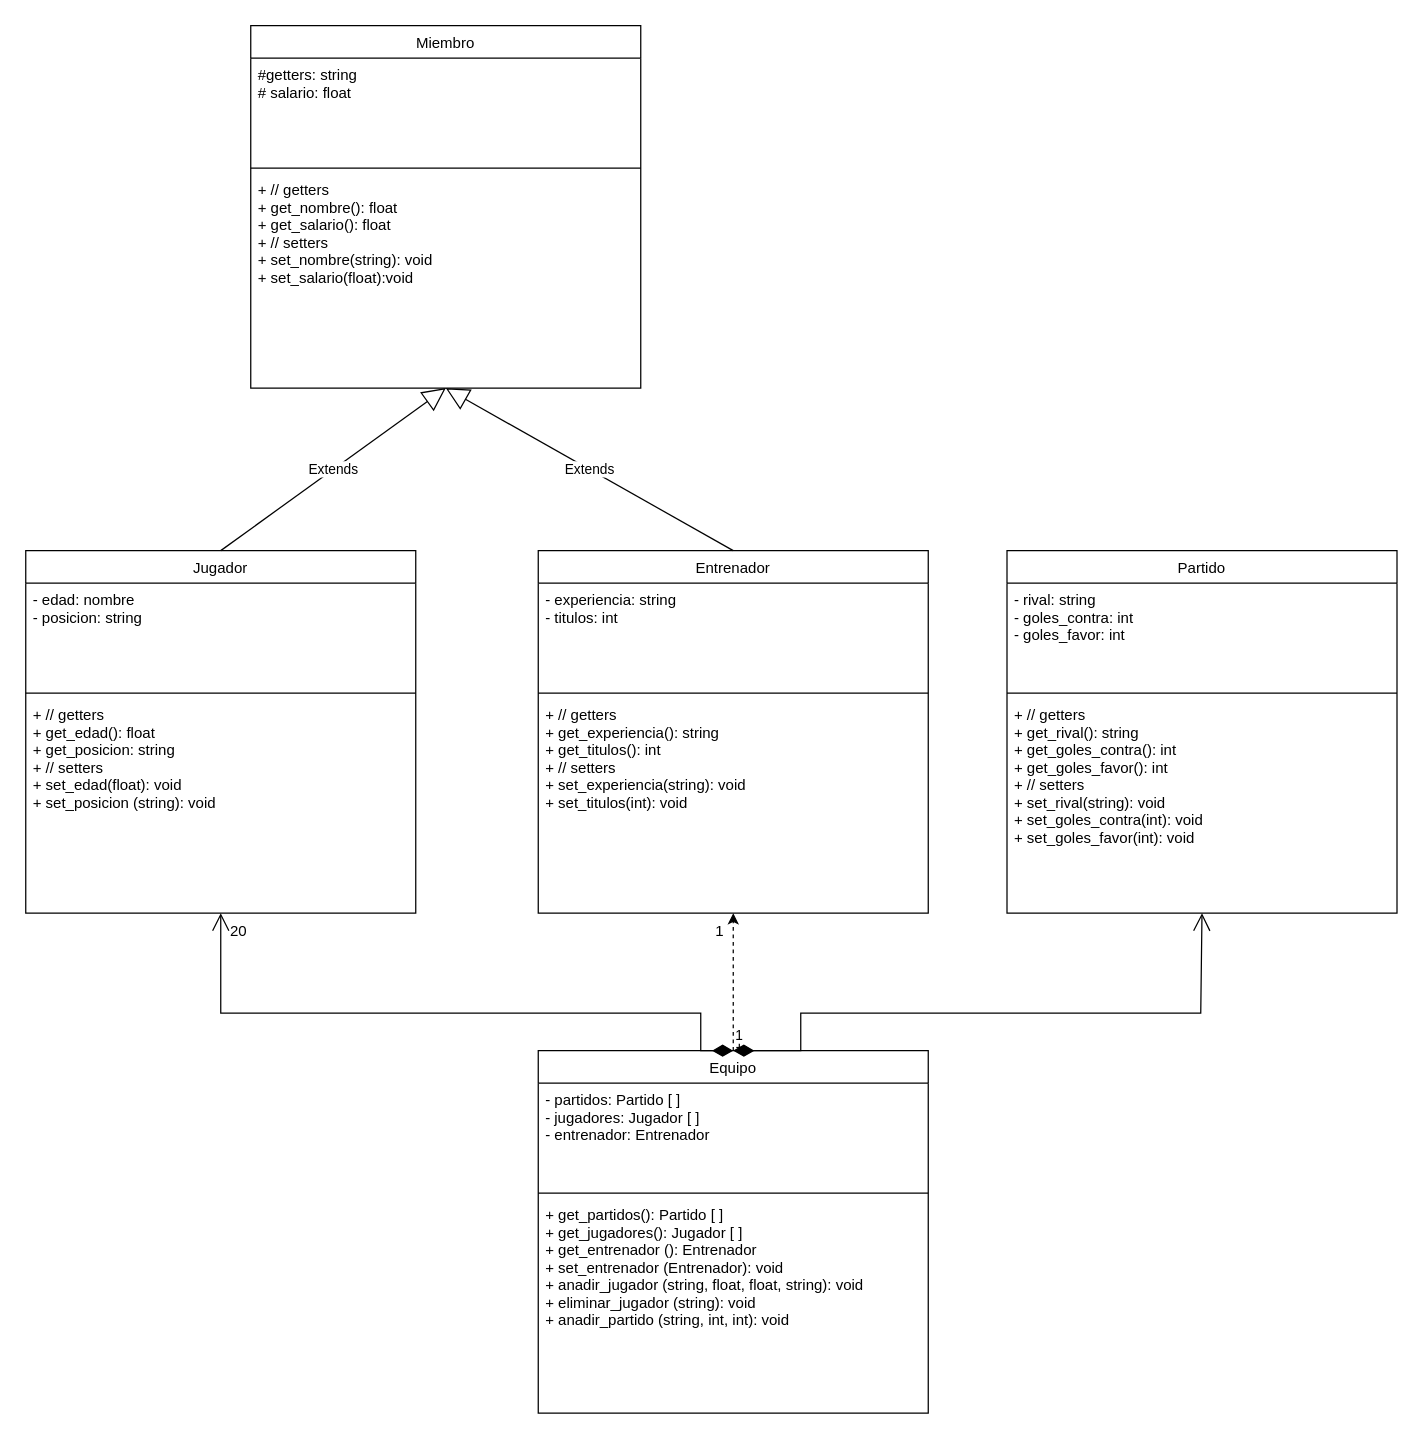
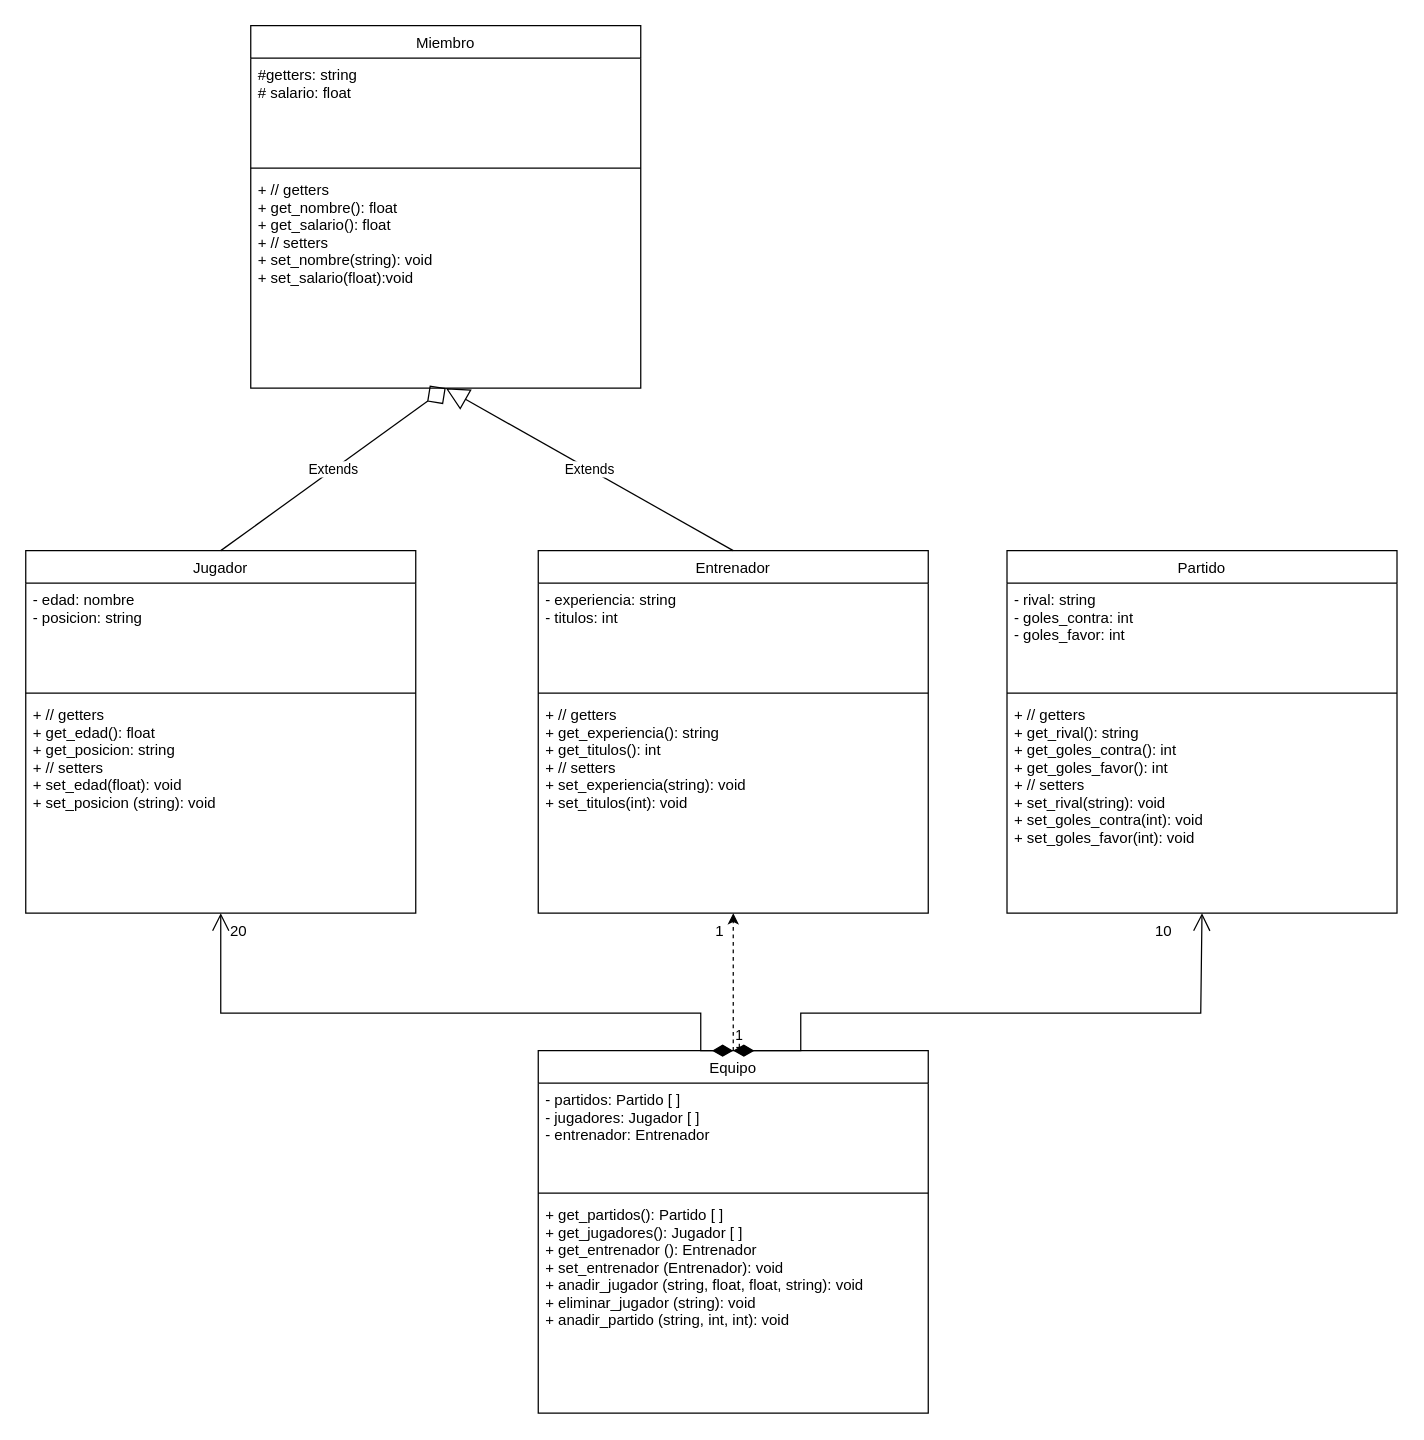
  <mxCell id="0" />
  <mxCell id="1" parent="0" />
  <mxCell id="2" style="edgeStyle=orthogonalEdgeStyle;rounded=0;orthogonalLoop=1;jettySize=auto;html=1;entryX=0.5;entryY=1;entryDx=0;entryDy=0;dashed=1;" edge="1" parent="1" source="3" target="11"><mxGeometry relative="1" as="geometry"><Array as="points"><mxPoint x="586" y="740" /><mxPoint x="586" y="740" /></Array></mxGeometry></mxCell>
  <mxCell id="3" value="Equipo" style="swimlane;fontStyle=0;align=center;verticalAlign=top;childLayout=stackLayout;horizontal=1;startSize=26;horizontalStack=0;resizeParent=1;resizeLast=0;collapsible=1;marginBottom=0;rounded=0;shadow=0;strokeWidth=1;" parent="1" vertex="1"><mxGeometry x="430" y="840" width="312" height="290" as="geometry"><mxRectangle x="550" y="140" width="160" height="26" as="alternateBounds" /></mxGeometry></mxCell>
  <mxCell id="4" value="- partidos: Partido [ ]&#10;- jugadores: Jugador [ ]&#10;- entrenador: Entrenador" style="text;align=left;verticalAlign=top;spacingLeft=4;spacingRight=4;overflow=hidden;rotatable=0;points=[[0,0.5],[1,0.5]];portConstraint=eastwest;" parent="3" vertex="1"><mxGeometry y="26" width="312" height="84" as="geometry" /></mxCell>
  <mxCell id="5" value="" style="line;html=1;strokeWidth=1;align=left;verticalAlign=middle;spacingTop=-1;spacingLeft=3;spacingRight=3;rotatable=0;labelPosition=right;points=[];portConstraint=eastwest;" parent="3" vertex="1"><mxGeometry y="110" width="312" height="8" as="geometry" /></mxCell>
  <mxCell id="6" value="+ get_partidos(): Partido [ ]&#10;+ get_jugadores(): Jugador [ ]&#10;+ get_entrenador (): Entrenador&#10;+ set_entrenador (Entrenador): void&#10;+ anadir_jugador (string, float, float, string): void&#10;+ eliminar_jugador (string): void&#10;+ anadir_partido (string, int, int): void&#10;" style="text;align=left;verticalAlign=top;spacingLeft=4;spacingRight=4;overflow=hidden;rotatable=0;points=[[0,0.5],[1,0.5]];portConstraint=eastwest;" parent="3" vertex="1"><mxGeometry y="118" width="312" height="142" as="geometry" /></mxCell>
  <mxCell id="7" value="Partido" style="swimlane;fontStyle=0;align=center;verticalAlign=top;childLayout=stackLayout;horizontal=1;startSize=26;horizontalStack=0;resizeParent=1;resizeLast=0;collapsible=1;marginBottom=0;rounded=0;shadow=0;strokeWidth=1;" vertex="1" parent="1"><mxGeometry x="805" y="440" width="312" height="290" as="geometry"><mxRectangle x="550" y="140" width="160" height="26" as="alternateBounds" /></mxGeometry></mxCell>
  <mxCell id="8" value="- rival: string&#10;- goles_contra: int&#10;- goles_favor: int" style="text;align=left;verticalAlign=top;spacingLeft=4;spacingRight=4;overflow=hidden;rotatable=0;points=[[0,0.5],[1,0.5]];portConstraint=eastwest;" vertex="1" parent="7"><mxGeometry y="26" width="312" height="84" as="geometry" /></mxCell>
  <mxCell id="9" value="" style="line;html=1;strokeWidth=1;align=left;verticalAlign=middle;spacingTop=-1;spacingLeft=3;spacingRight=3;rotatable=0;labelPosition=right;points=[];portConstraint=eastwest;" vertex="1" parent="7"><mxGeometry y="110" width="312" height="8" as="geometry" /></mxCell>
  <mxCell id="10" value="+ // getters&#10;+ get_rival(): string&#10;+ get_goles_contra(): int&#10;+ get_goles_favor(): int&#10;+ // setters&#10;+ set_rival(string): void&#10;+ set_goles_contra(int): void&#10;+ set_goles_favor(int): void&#10;" style="text;align=left;verticalAlign=top;spacingLeft=4;spacingRight=4;overflow=hidden;rotatable=0;points=[[0,0.5],[1,0.5]];portConstraint=eastwest;" vertex="1" parent="7"><mxGeometry y="118" width="312" height="142" as="geometry" /></mxCell>
  <mxCell id="11" value="Entrenador" style="swimlane;fontStyle=0;align=center;verticalAlign=top;childLayout=stackLayout;horizontal=1;startSize=26;horizontalStack=0;resizeParent=1;resizeLast=0;collapsible=1;marginBottom=0;rounded=0;shadow=0;strokeWidth=1;" vertex="1" parent="1"><mxGeometry x="430" y="440" width="312" height="290" as="geometry"><mxRectangle x="550" y="140" width="160" height="26" as="alternateBounds" /></mxGeometry></mxCell>
  <mxCell id="12" value="- experiencia: string&#10;- titulos: int" style="text;align=left;verticalAlign=top;spacingLeft=4;spacingRight=4;overflow=hidden;rotatable=0;points=[[0,0.5],[1,0.5]];portConstraint=eastwest;" vertex="1" parent="11"><mxGeometry y="26" width="312" height="84" as="geometry" /></mxCell>
  <mxCell id="13" value="" style="line;html=1;strokeWidth=1;align=left;verticalAlign=middle;spacingTop=-1;spacingLeft=3;spacingRight=3;rotatable=0;labelPosition=right;points=[];portConstraint=eastwest;" vertex="1" parent="11"><mxGeometry y="110" width="312" height="8" as="geometry" /></mxCell>
  <mxCell id="14" value="+ // getters&#10;+ get_experiencia(): string&#10;+ get_titulos(): int&#10;+ // setters&#10;+ set_experiencia(string): void&#10;+ set_titulos(int): void" style="text;align=left;verticalAlign=top;spacingLeft=4;spacingRight=4;overflow=hidden;rotatable=0;points=[[0,0.5],[1,0.5]];portConstraint=eastwest;" vertex="1" parent="11"><mxGeometry y="118" width="312" height="142" as="geometry" /></mxCell>
  <mxCell id="15" value="Jugador" style="swimlane;fontStyle=0;align=center;verticalAlign=top;childLayout=stackLayout;horizontal=1;startSize=26;horizontalStack=0;resizeParent=1;resizeLast=0;collapsible=1;marginBottom=0;rounded=0;shadow=0;strokeWidth=1;" vertex="1" parent="1"><mxGeometry x="20" y="440" width="312" height="290" as="geometry"><mxRectangle x="550" y="140" width="160" height="26" as="alternateBounds" /></mxGeometry></mxCell>
  <mxCell id="16" value="- edad: nombre&#10;- posicion: string" style="text;align=left;verticalAlign=top;spacingLeft=4;spacingRight=4;overflow=hidden;rotatable=0;points=[[0,0.5],[1,0.5]];portConstraint=eastwest;" vertex="1" parent="15"><mxGeometry y="26" width="312" height="84" as="geometry" /></mxCell>
  <mxCell id="17" value="" style="line;html=1;strokeWidth=1;align=left;verticalAlign=middle;spacingTop=-1;spacingLeft=3;spacingRight=3;rotatable=0;labelPosition=right;points=[];portConstraint=eastwest;" vertex="1" parent="15"><mxGeometry y="110" width="312" height="8" as="geometry" /></mxCell>
  <mxCell id="18" value="+ // getters&#10;+ get_edad(): float&#10;+ get_posicion: string&#10;+ // setters&#10;+ set_edad(float): void&#10;+ set_posicion (string): void&#10;" style="text;align=left;verticalAlign=top;spacingLeft=4;spacingRight=4;overflow=hidden;rotatable=0;points=[[0,0.5],[1,0.5]];portConstraint=eastwest;" vertex="1" parent="15"><mxGeometry y="118" width="312" height="142" as="geometry" /></mxCell>
  <mxCell id="19" value="Miembro" style="swimlane;fontStyle=0;align=center;verticalAlign=top;childLayout=stackLayout;horizontal=1;startSize=26;horizontalStack=0;resizeParent=1;resizeLast=0;collapsible=1;marginBottom=0;rounded=0;shadow=0;strokeWidth=1;" vertex="1" parent="1"><mxGeometry x="200" y="20" width="312" height="290" as="geometry"><mxRectangle x="550" y="140" width="160" height="26" as="alternateBounds" /></mxGeometry></mxCell>
  <mxCell id="20" value="#getters: string&#10;# salario: float&#10;" style="text;align=left;verticalAlign=top;spacingLeft=4;spacingRight=4;overflow=hidden;rotatable=0;points=[[0,0.5],[1,0.5]];portConstraint=eastwest;" vertex="1" parent="19"><mxGeometry y="26" width="312" height="84" as="geometry" /></mxCell>
  <mxCell id="21" value="" style="line;html=1;strokeWidth=1;align=left;verticalAlign=middle;spacingTop=-1;spacingLeft=3;spacingRight=3;rotatable=0;labelPosition=right;points=[];portConstraint=eastwest;" vertex="1" parent="19"><mxGeometry y="110" width="312" height="8" as="geometry" /></mxCell>
  <mxCell id="22" value="+ // getters&#10;+ get_nombre(): float&#10;+ get_salario(): float&#10;+ // setters&#10;+ set_nombre(string): void&#10;+ set_salario(float):void" style="text;align=left;verticalAlign=top;spacingLeft=4;spacingRight=4;overflow=hidden;rotatable=0;points=[[0,0.5],[1,0.5]];portConstraint=eastwest;" vertex="1" parent="19"><mxGeometry y="118" width="312" height="142" as="geometry" /></mxCell>
- <mxCell id="23" value="Extends" style="endArrow=block;endSize=16;endFill=0;html=1;rounded=0;exitX=0.5;exitY=0;exitDx=0;exitDy=0;entryX=0.5;entryY=1;entryDx=0;entryDy=0;" edge="1" parent="1" source="15" target="19"><mxGeometry width="160" relative="1" as="geometry"><mxPoint x="180" y="380" as="sourcePoint" /><mxPoint x="340" y="380" as="targetPoint" /></mxGeometry></mxCell>
+ <mxCell id="23" value="Extends" style="endArrow=diamond;endSize=16;endFill=0;html=1;rounded=0;exitX=0.5;exitY=0;exitDx=0;exitDy=0;entryX=0.5;entryY=1;entryDx=0;entryDy=0;" edge="1" parent="1" source="15" target="19"><mxGeometry width="160" relative="1" as="geometry"><mxPoint x="180" y="380" as="sourcePoint" /><mxPoint x="340" y="380" as="targetPoint" /></mxGeometry></mxCell>
  <mxCell id="24" value="Extends" style="endArrow=block;endSize=16;endFill=0;html=1;rounded=0;exitX=0.5;exitY=0;exitDx=0;exitDy=0;entryX=0.5;entryY=1;entryDx=0;entryDy=0;" edge="1" parent="1" source="11" target="19"><mxGeometry width="160" relative="1" as="geometry"><mxPoint x="570" y="400" as="sourcePoint" /><mxPoint x="750" y="270" as="targetPoint" /></mxGeometry></mxCell>
  <mxCell id="25" value="1" style="endArrow=open;html=1;endSize=12;startArrow=diamondThin;startSize=14;startFill=1;edgeStyle=orthogonalEdgeStyle;align=left;verticalAlign=bottom;rounded=0;exitX=0.5;exitY=0;exitDx=0;exitDy=0;entryX=0.5;entryY=1;entryDx=0;entryDy=0;" edge="1" parent="1" source="3" target="15"><mxGeometry x="-1" y="3" relative="1" as="geometry"><mxPoint x="506" y="760" as="sourcePoint" /><mxPoint x="666" y="760" as="targetPoint" /><Array as="points"><mxPoint x="560" y="840" /><mxPoint x="560" y="810" /><mxPoint x="176" y="810" /></Array></mxGeometry></mxCell>
  <mxCell id="26" value="1" style="text;html=1;align=center;verticalAlign=middle;resizable=0;points=[];autosize=1;strokeColor=none;fillColor=none;" vertex="1" parent="1"><mxGeometry x="560" y="730" width="30" height="30" as="geometry" /></mxCell>
  <mxCell id="27" value="1" style="endArrow=open;html=1;endSize=12;startArrow=diamondThin;startSize=14;startFill=1;edgeStyle=orthogonalEdgeStyle;align=left;verticalAlign=bottom;rounded=0;exitX=0.5;exitY=0;exitDx=0;exitDy=0;entryX=0.5;entryY=1;entryDx=0;entryDy=0;" edge="1" parent="1" source="3" target="7"><mxGeometry x="-1" y="3" relative="1" as="geometry"><mxPoint x="1270" y="870" as="sourcePoint" /><mxPoint x="860" y="760" as="targetPoint" /><Array as="points"><mxPoint x="640" y="840" /><mxPoint x="640" y="810" /><mxPoint x="960" y="810" /></Array></mxGeometry></mxCell>
  <mxCell id="28" value="20" style="text;html=1;align=center;verticalAlign=middle;resizable=0;points=[];autosize=1;strokeColor=none;fillColor=none;" vertex="1" parent="1"><mxGeometry x="170" y="730" width="40" height="30" as="geometry" /></mxCell>
+ <mxCell id="29" value="10" style="text;html=1;align=center;verticalAlign=middle;resizable=0;points=[];autosize=1;strokeColor=none;fillColor=none;" vertex="1" parent="1"><mxGeometry x="910" y="730" width="40" height="30" as="geometry" /></mxCell>
